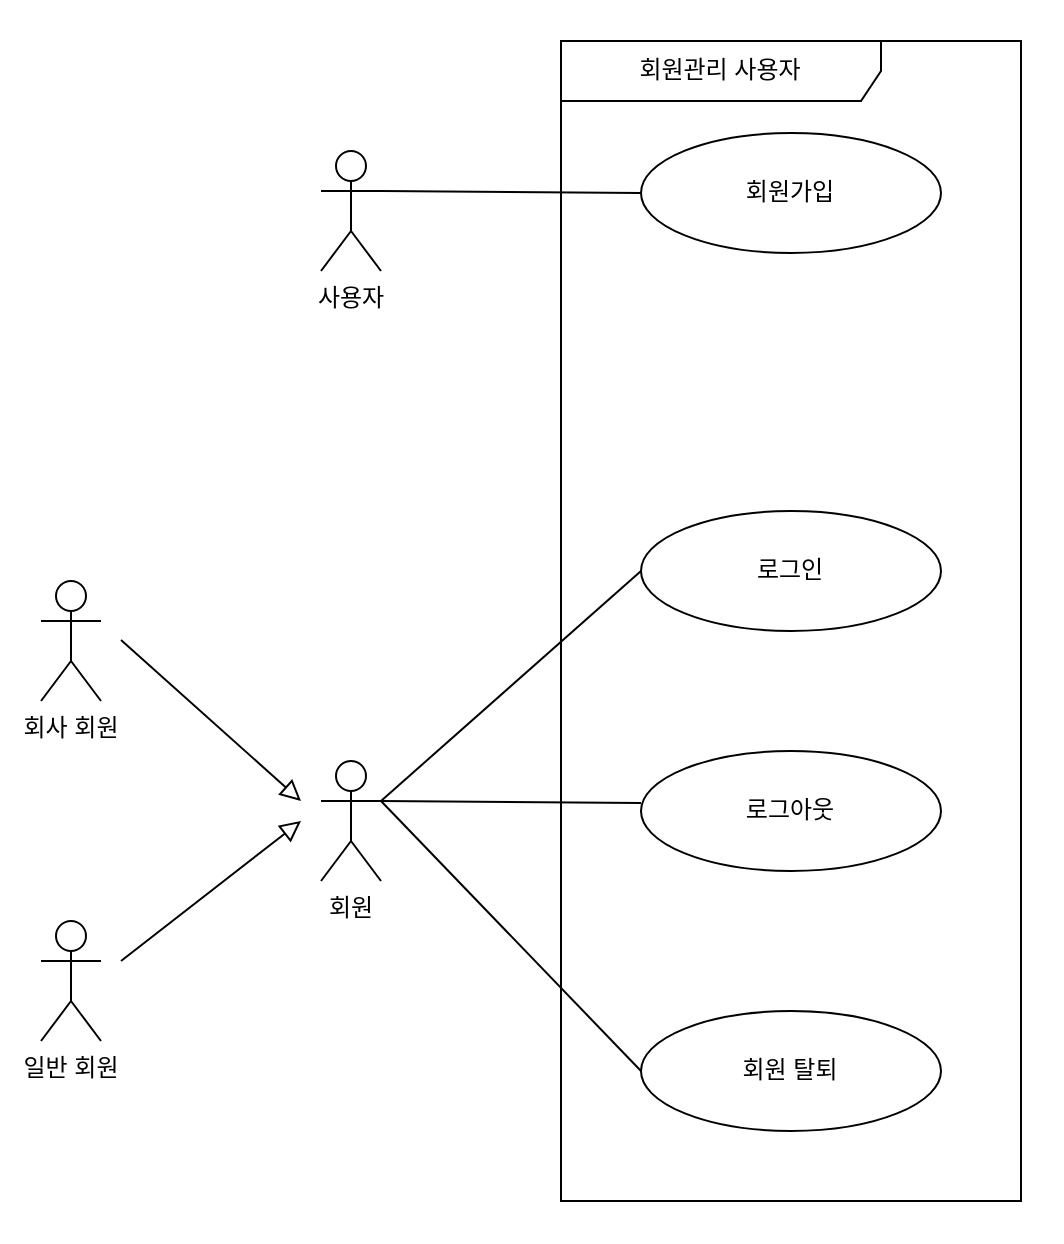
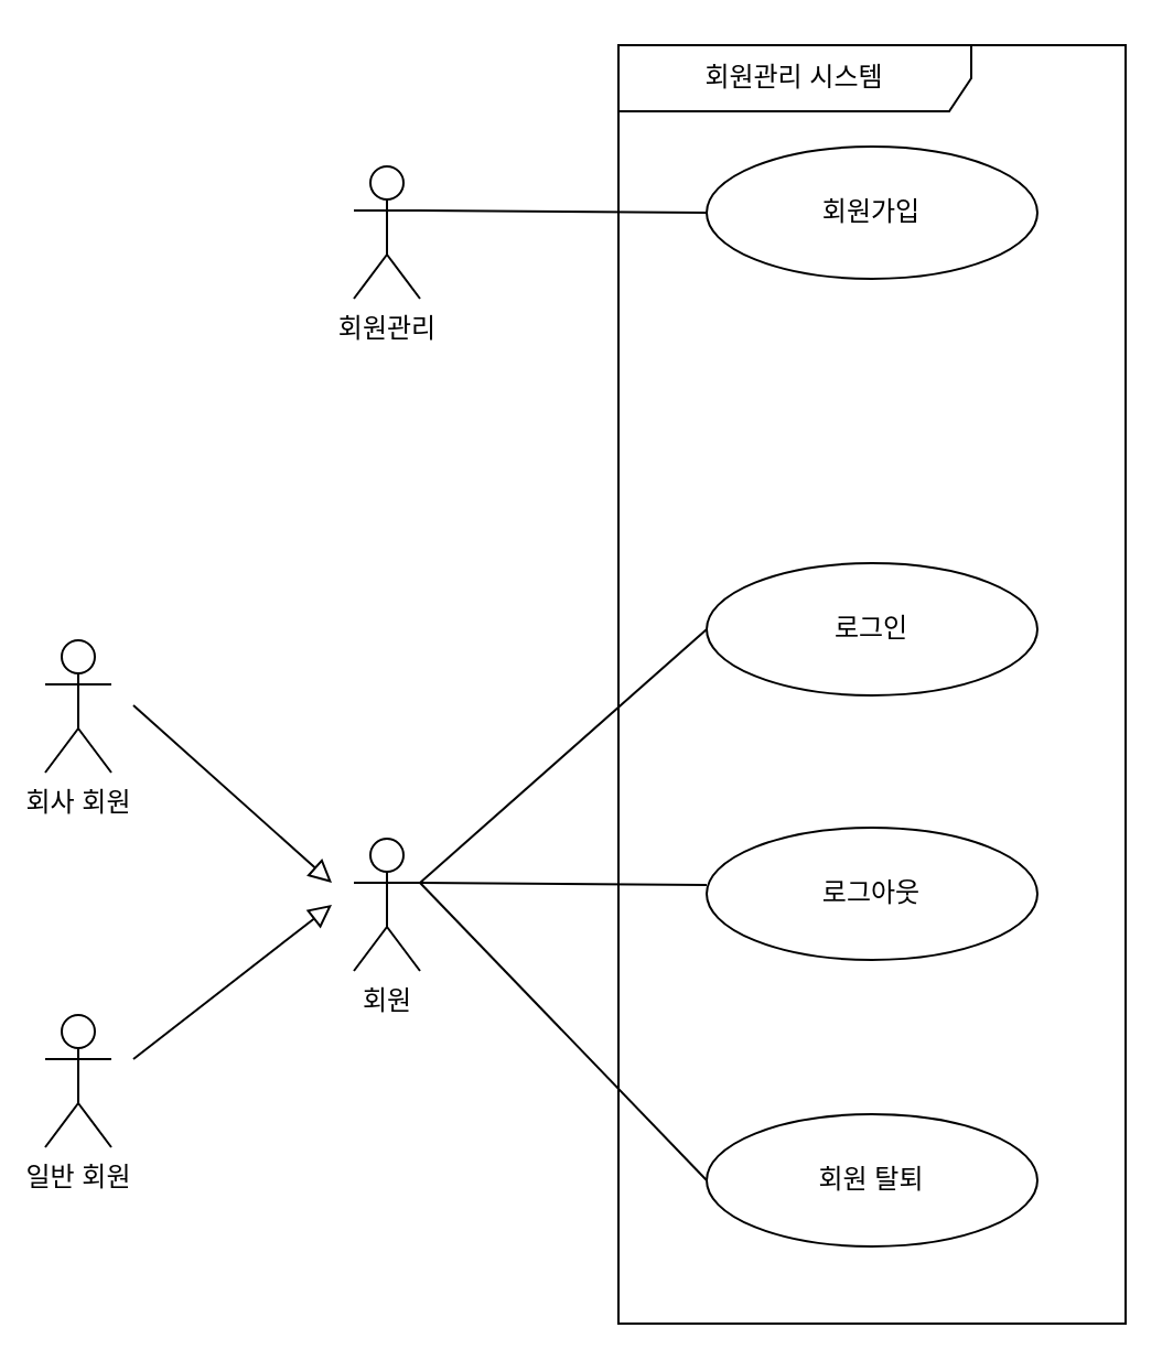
  <mxCell id="0" />
  <mxCell id="1" parent="0" />
- <mxCell id="2" value="사용자" style="shape=umlActor;verticalLabelPosition=bottom;verticalAlign=top;html=1;" parent="1" vertex="1"><mxGeometry x="160" y="75" width="30" height="60" as="geometry" /></mxCell>
+ <mxCell id="2" value="회원관리" style="shape=umlActor;verticalLabelPosition=bottom;verticalAlign=top;html=1;" parent="1" vertex="1"><mxGeometry x="160" y="75" width="30" height="60" as="geometry" /></mxCell>
  <mxCell id="3" value="회원가입" style="ellipse;whiteSpace=wrap;html=1;" parent="1" vertex="1"><mxGeometry x="320" y="66" width="150" height="60" as="geometry" /></mxCell>
  <mxCell id="4" value="회사 회원" style="shape=umlActor;verticalLabelPosition=bottom;verticalAlign=top;html=1;" parent="1" vertex="1"><mxGeometry x="20" y="290" width="30" height="60" as="geometry" /></mxCell>
  <mxCell id="5" value="일반 회원" style="shape=umlActor;verticalLabelPosition=bottom;verticalAlign=top;html=1;" parent="1" vertex="1"><mxGeometry x="20" y="460" width="30" height="60" as="geometry" /></mxCell>
  <mxCell id="6" value="" style="endArrow=block;html=1;rounded=0;align=center;verticalAlign=bottom;endFill=0;labelBackgroundColor=none;endSize=8;" parent="1" edge="1"><mxGeometry x="1" y="142" relative="1" as="geometry"><mxPoint x="60" y="319.5" as="sourcePoint" /><mxPoint x="150" y="400" as="targetPoint" /><mxPoint x="110" y="52" as="offset" /></mxGeometry></mxCell>
  <mxCell id="7" value="" style="endArrow=block;html=1;rounded=0;align=center;verticalAlign=bottom;endFill=0;labelBackgroundColor=none;endSize=8;" parent="1" edge="1"><mxGeometry x="1" y="142" relative="1" as="geometry"><mxPoint x="60" y="480" as="sourcePoint" /><mxPoint x="150" y="410" as="targetPoint" /><mxPoint x="110" y="52" as="offset" /></mxGeometry></mxCell>
  <mxCell id="8" value="회원" style="shape=umlActor;verticalLabelPosition=bottom;verticalAlign=top;html=1;" parent="1" vertex="1"><mxGeometry x="160" y="380" width="30" height="60" as="geometry" /></mxCell>
  <mxCell id="9" value="로그인" style="ellipse;whiteSpace=wrap;html=1;" parent="1" vertex="1"><mxGeometry x="320" y="255" width="150" height="60" as="geometry" /></mxCell>
  <mxCell id="10" value="로그아웃" style="ellipse;whiteSpace=wrap;html=1;" parent="1" vertex="1"><mxGeometry x="320" y="375" width="150" height="60" as="geometry" /></mxCell>
  <mxCell id="11" value="회원 탈퇴" style="ellipse;whiteSpace=wrap;html=1;" parent="1" vertex="1"><mxGeometry x="320" y="505" width="150" height="60" as="geometry" /></mxCell>
  <mxCell id="12" value="" style="endArrow=none;html=1;rounded=0;exitX=1;exitY=0.333;exitDx=0;exitDy=0;exitPerimeter=0;entryX=0;entryY=0.5;entryDx=0;entryDy=0;" edge="1" parent="1" source="2" target="3"><mxGeometry width="50" height="50" relative="1" as="geometry"><mxPoint x="140" y="135" as="sourcePoint" /><mxPoint x="190" y="85" as="targetPoint" /></mxGeometry></mxCell>
  <mxCell id="13" value="" style="endArrow=none;html=1;rounded=0;exitX=1;exitY=0.333;exitDx=0;exitDy=0;exitPerimeter=0;entryX=0;entryY=0.5;entryDx=0;entryDy=0;" edge="1" parent="1" source="8"><mxGeometry width="50" height="50" relative="1" as="geometry"><mxPoint x="220" y="400" as="sourcePoint" /><mxPoint x="320" y="401" as="targetPoint" /></mxGeometry></mxCell>
  <mxCell id="14" value="" style="endArrow=none;html=1;rounded=0;exitX=1;exitY=0.333;exitDx=0;exitDy=0;exitPerimeter=0;entryX=0;entryY=0.5;entryDx=0;entryDy=0;" edge="1" parent="1" source="8" target="9"><mxGeometry width="50" height="50" relative="1" as="geometry"><mxPoint x="234" y="319.5" as="sourcePoint" /><mxPoint x="334" y="320.5" as="targetPoint" /></mxGeometry></mxCell>
  <mxCell id="15" value="" style="endArrow=none;html=1;rounded=0;exitX=1;exitY=0.333;exitDx=0;exitDy=0;exitPerimeter=0;entryX=0;entryY=0.5;entryDx=0;entryDy=0;" edge="1" parent="1" source="8" target="11"><mxGeometry width="50" height="50" relative="1" as="geometry"><mxPoint x="220" y="440" as="sourcePoint" /><mxPoint x="320" y="441" as="targetPoint" /></mxGeometry></mxCell>
- <mxCell id="16" value="회원관리 사용자" style="shape=umlFrame;whiteSpace=wrap;html=1;pointerEvents=0;recursiveResize=0;container=1;collapsible=0;width=160;" vertex="1" parent="1"><mxGeometry x="280" y="20" width="230" height="580" as="geometry" /></mxCell>
+ <mxCell id="16" value="회원관리 시스템" style="shape=umlFrame;whiteSpace=wrap;html=1;pointerEvents=0;recursiveResize=0;container=1;collapsible=0;width=160;" vertex="1" parent="1"><mxGeometry x="280" y="20" width="230" height="580" as="geometry" /></mxCell>
